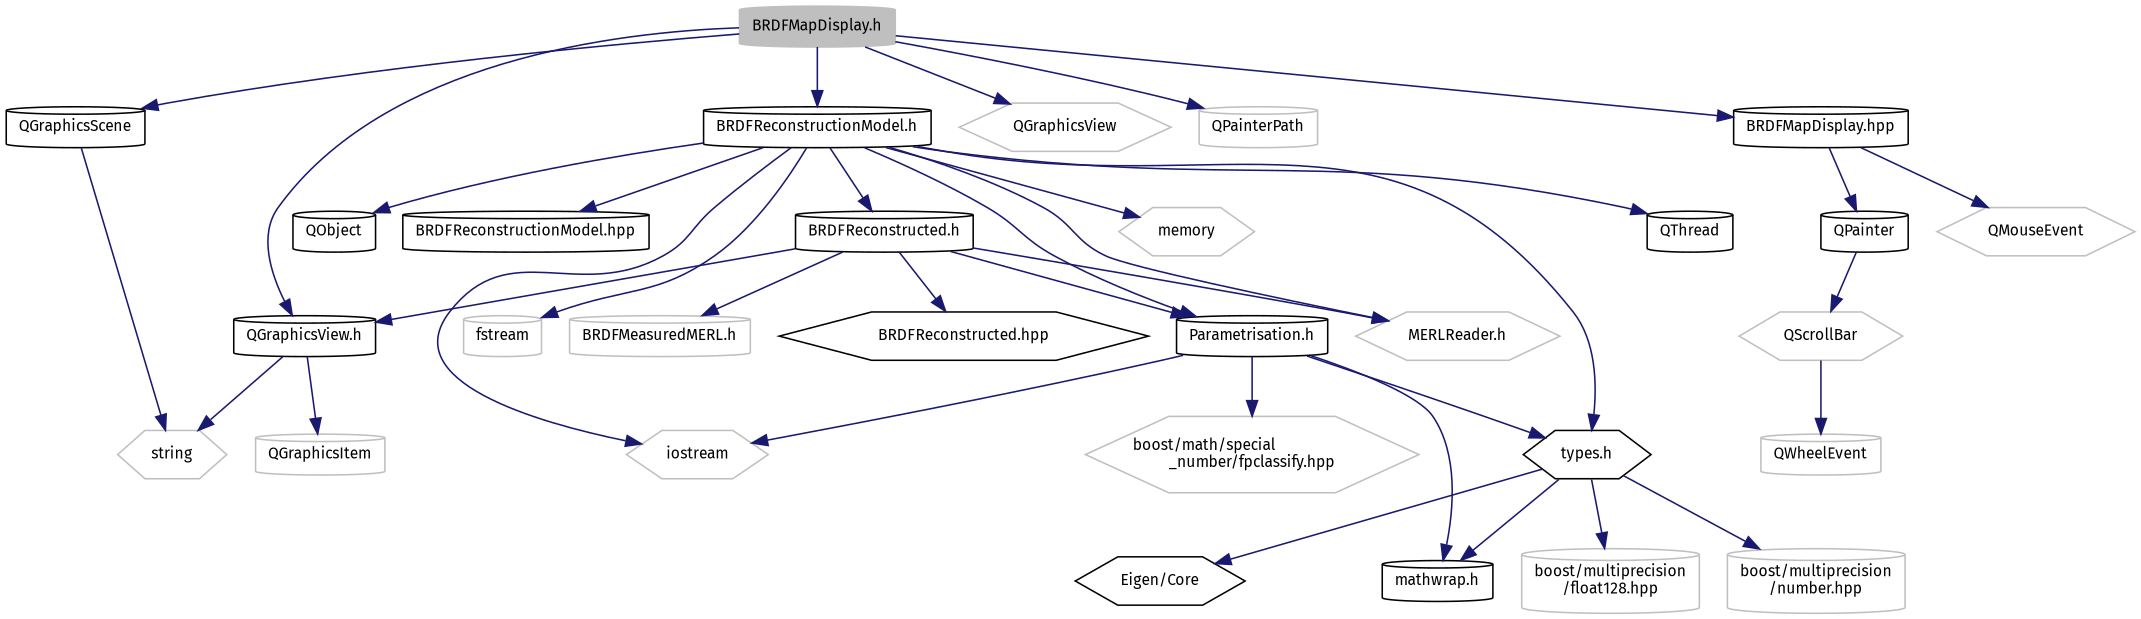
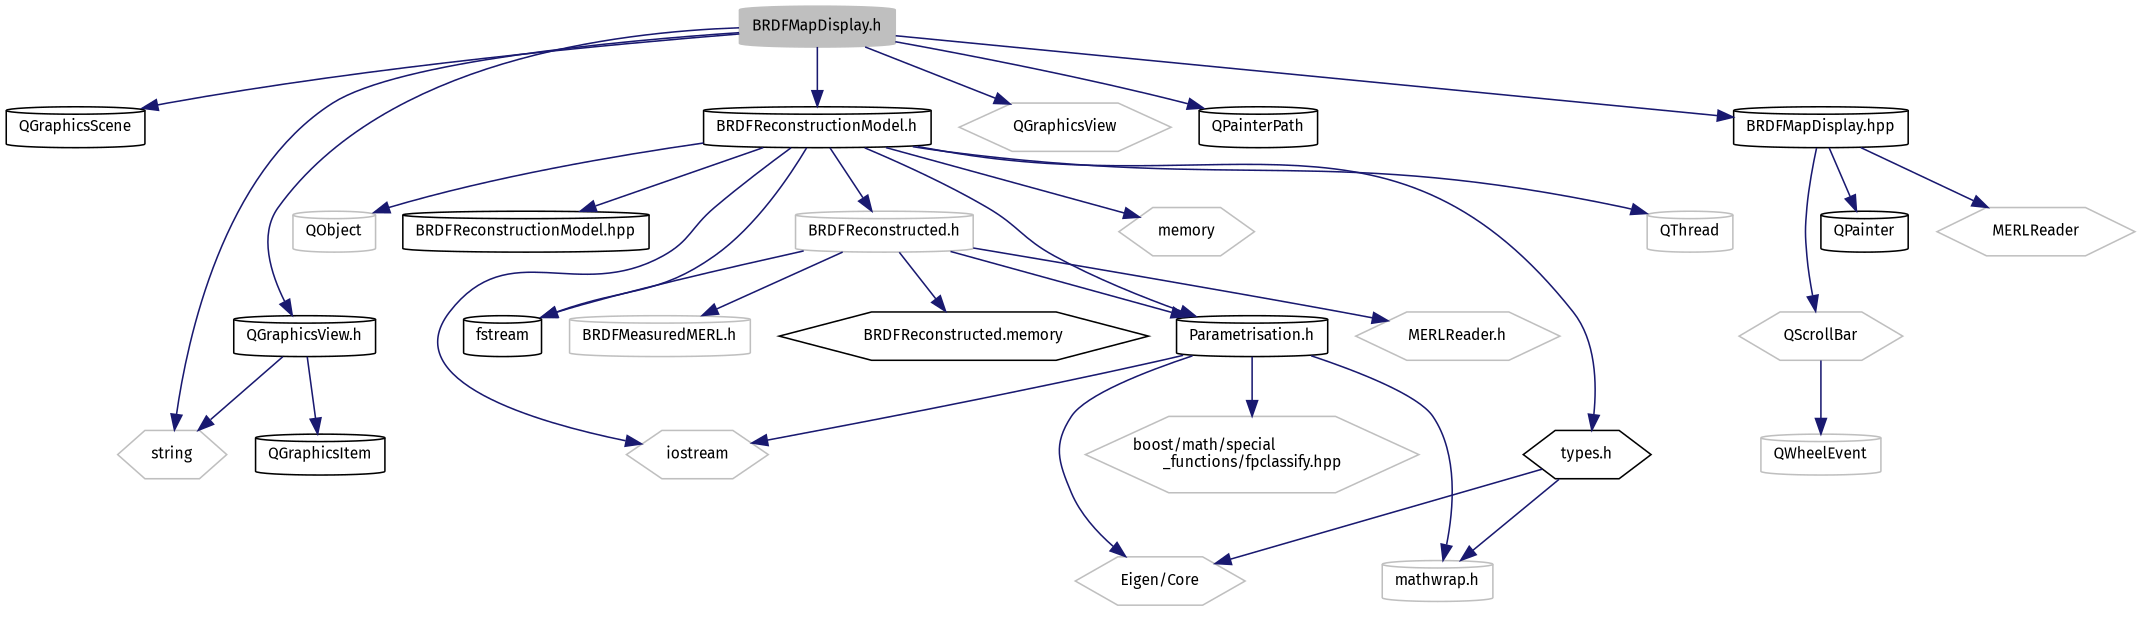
  digraph {
    fontname="Fira Sans"
    node [color=grey75 fillcolor=white fontname="Fira Sans" fontsize=10 shape=cylinder style=filled]
    edge [color=midnightblue fontname="Fira Sans" fontsize=10 labelfontname=FreeSans labelfontsize=10 style=solid]
    n1 [fillcolor=grey75 fontcolor=black height=0.2 label="BRDFMapDisplay.h" width=0.4]
    n2 [color=black height=0.2 label="QGraphicsView.h" width=0.4]
    n3 [height=0.2 label=string shape=hexagon width=0.4]
    n4 [color=black height=0.2 label=QGraphicsScene width=0.4]
    n5 [height=0.2 label=QGraphicsView shape=hexagon width=0.4]
-   n6 [height=0.2 label=QPainterPath width=0.4]
+   n6 [color=black height=0.2 label=QPainterPath width=0.4]
    n7 [color=black height=0.2 label="BRDFReconstructionModel.h" width=0.4]
    n8 [color=black height=0.2 label="BRDFMapDisplay.hpp" width=0.4]
-   n9 [height=0.2 label=QGraphicsItem width=0.4]
+   n9 [color=black height=0.2 label=QGraphicsItem width=0.4]
    n10 [height=0.2 label=iostream shape=hexagon width=0.4]
-   n11 [height=0.2 label=fstream width=0.4]
+   n11 [color=black height=0.2 label=fstream width=0.4]
    n12 [height=0.2 label=memory shape=hexagon width=0.4]
    n13 [height=0.2 label="MERLReader.h" shape=hexagon width=0.4]
-   n14 [color=black height=0.2 label="BRDFReconstructed.h" width=0.4]
+   n14 [height=0.2 label="BRDFReconstructed.h" width=0.4]
    n15 [color=black height=0.2 label="Parametrisation.h" width=0.4]
    n16 [color=black height=0.2 label="types.h" shape=hexagon width=0.4]
-   n17 [color=black height=0.2 label=QThread width=0.4]
-   n18 [color=black height=0.2 label=QObject width=0.4]
+   n17 [height=0.2 label=QThread width=0.4]
+   n18 [height=0.2 label=QObject width=0.4]
    n19 [color=black height=0.2 label="BRDFReconstructionModel.hpp" width=0.4]
    n20 [color=black height=0.2 label=QPainter width=0.4]
-   n21 [height=0.2 label=QMouseEvent shape=hexagon width=0.4]
+   n21 [height=0.2 label=MERLReader shape=hexagon width=0.4]
    n22 [height=0.2 label=QScrollBar shape=hexagon width=0.4]
    n23 [height=0.2 label="BRDFMeasuredMERL.h" width=0.4]
-   n24 [color=black height=0.2 label="BRDFReconstructed.hpp" shape=hexagon width=0.4]
-   n25 [color=black height=0.2 label="mathwrap.h" width=0.4]
-   n26 [height=0.2 label="boost/math/special\l_number/fpclassify.hpp" shape=hexagon width=0.4]
-   n27 [height=0.2 label="boost/multiprecision\l/float128.hpp" width=0.4]
-   n28 [height=0.2 label="boost/multiprecision\l/number.hpp" width=0.4]
-   n29 [color=black height=0.2 label="Eigen/Core" shape=hexagon width=0.4]
+   n24 [color=black height=0.2 label="BRDFReconstructed.memory" shape=hexagon width=0.4]
+   n25 [height=0.2 label="mathwrap.h" width=0.4]
+   n26 [height=0.2 label="boost/math/special\l_functions/fpclassify.hpp" shape=hexagon width=0.4]
+   n29 [height=0.2 label="Eigen/Core" shape=hexagon width=0.4]
    n30 [height=0.2 label=QWheelEvent width=0.4]
    n1 -> n2
-   n4 -> n3
+   n1 -> n3
    n1 -> n4
    n1 -> n5
    n1 -> n6
    n1 -> n7
    n1 -> n8
    n2 -> n3
    n2 -> n9
    n7 -> n10
    n7 -> n11
    n7 -> n12
-   n7 -> n13
    n7 -> n14
    n7 -> n15
    n7 -> n16
    n7 -> n17
    n7 -> n18
    n7 -> n19
    n8 -> n20
    n8 -> n21
-   n20 -> n22
-   n14 -> n2
+   n8 -> n22
+   n14 -> n11
    n14 -> n13
    n14 -> n15
    n14 -> n23
    n14 -> n24
    n15 -> n10
-   n15 -> n16
+   n15 -> n29
    n15 -> n25
    n15 -> n26
    n16 -> n25
-   n16 -> n27
-   n16 -> n28
    n16 -> n29
    n22 -> n30
  }
